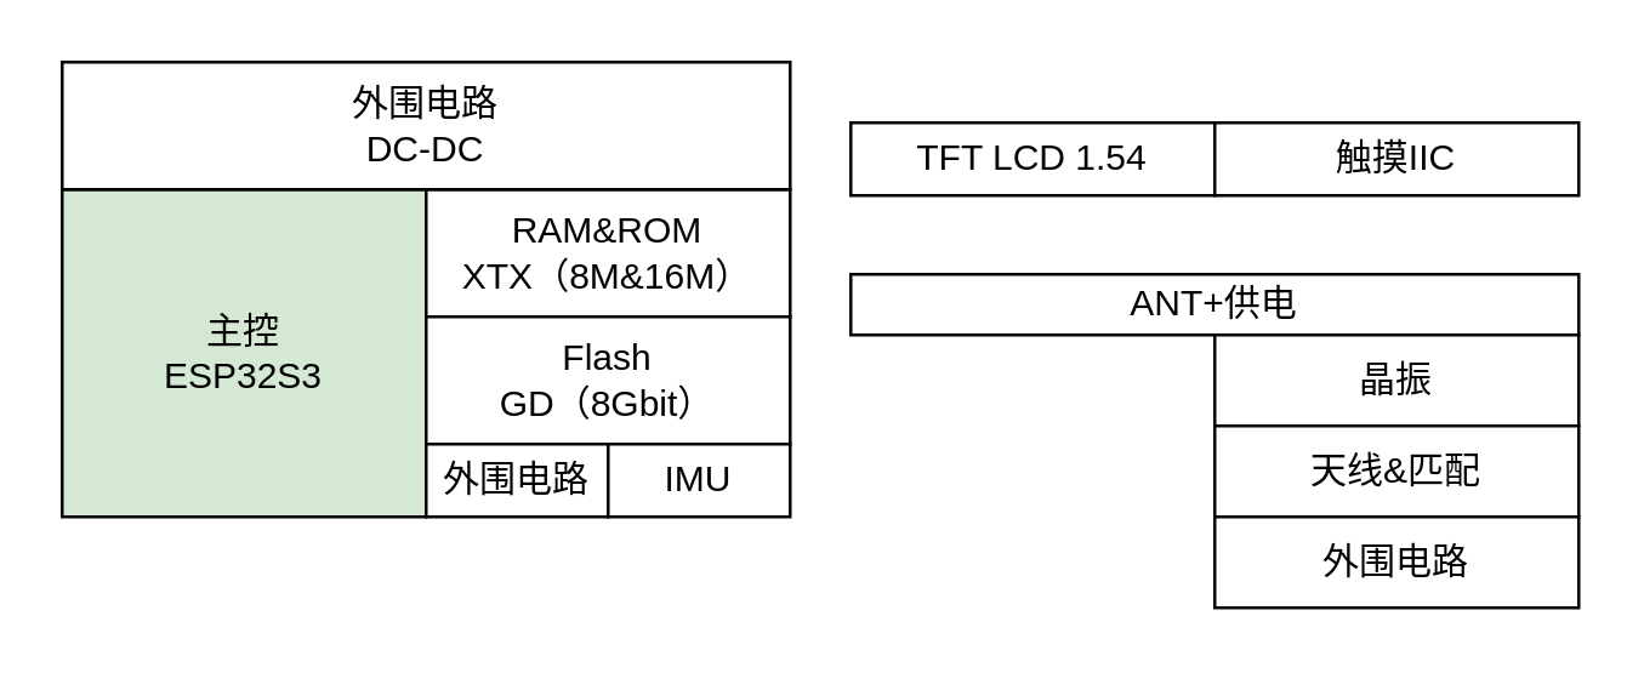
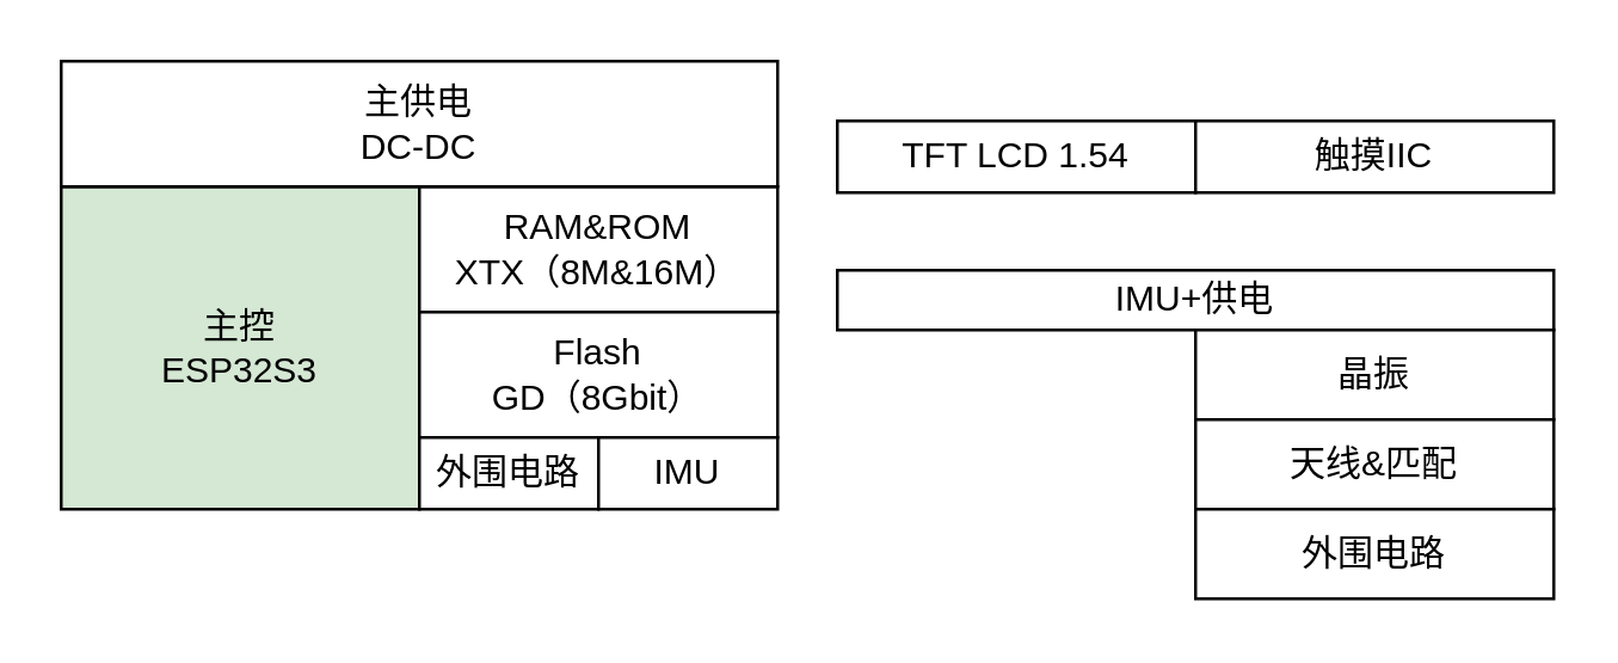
  <mxCell id="0" />
  <mxCell id="1" parent="0" />
  <mxCell id="2" value="主控&lt;br&gt;ESP32S3" style="rounded=0;whiteSpace=wrap;html=1;fillColor=#d5e8d4;" vertex="1" parent="1"><mxGeometry x="20" y="62" width="120" height="108" as="geometry" /></mxCell>
  <mxCell id="3" value="RAM&amp;amp;ROM&lt;br&gt;XTX（8M&amp;amp;16M）" style="rounded=0;whiteSpace=wrap;html=1;" vertex="1" parent="1"><mxGeometry x="140" y="62" width="120" height="42" as="geometry" /></mxCell>
- <mxCell id="4" value="外围电路&lt;br&gt;DC-DC" style="rounded=0;whiteSpace=wrap;html=1;" vertex="1" parent="1"><mxGeometry x="20" y="20" width="240" height="42" as="geometry" /></mxCell>
+ <mxCell id="4" value="主供电&lt;br&gt;DC-DC" style="rounded=0;whiteSpace=wrap;html=1;" vertex="1" parent="1"><mxGeometry x="20" y="20" width="240" height="42" as="geometry" /></mxCell>
  <mxCell id="5" value="Flash&lt;br&gt;GD（8Gbit）" style="rounded=0;whiteSpace=wrap;html=1;" vertex="1" parent="1"><mxGeometry x="140" y="104" width="120" height="42" as="geometry" /></mxCell>
  <mxCell id="6" value="外围电路" style="rounded=0;whiteSpace=wrap;html=1;" vertex="1" parent="1"><mxGeometry x="140" y="146" width="60" height="24" as="geometry" /></mxCell>
  <mxCell id="7" value="IMU" style="rounded=0;whiteSpace=wrap;html=1;" vertex="1" parent="1"><mxGeometry x="200" y="146" width="60" height="24" as="geometry" /></mxCell>
  <mxCell id="8" value="TFT LCD 1.54" style="rounded=0;whiteSpace=wrap;html=1;" vertex="1" parent="1"><mxGeometry x="280" y="40" width="120" height="24" as="geometry" /></mxCell>
  <mxCell id="9" value="触摸IIC" style="rounded=0;whiteSpace=wrap;html=1;" vertex="1" parent="1"><mxGeometry x="400" y="40" width="120" height="24" as="geometry" /></mxCell>
- <mxCell id="10" value="ANT+供电" style="rounded=0;whiteSpace=wrap;html=1;" vertex="1" parent="1"><mxGeometry x="280" y="90" width="240" height="20" as="geometry" /></mxCell>
+ <mxCell id="10" value="IMU+供电" style="rounded=0;whiteSpace=wrap;html=1;" vertex="1" parent="1"><mxGeometry x="280" y="90" width="240" height="20" as="geometry" /></mxCell>
  <mxCell id="11" value="晶振" style="rounded=0;whiteSpace=wrap;html=1;" vertex="1" parent="1"><mxGeometry x="400" y="110" width="120" height="30" as="geometry" /></mxCell>
  <mxCell id="12" value="天线&amp;amp;匹配" style="rounded=0;whiteSpace=wrap;html=1;" vertex="1" parent="1"><mxGeometry x="400" y="140" width="120" height="30" as="geometry" /></mxCell>
  <mxCell id="13" value="外围电路" style="rounded=0;whiteSpace=wrap;html=1;" vertex="1" parent="1"><mxGeometry x="400" y="170" width="120" height="30" as="geometry" /></mxCell>
